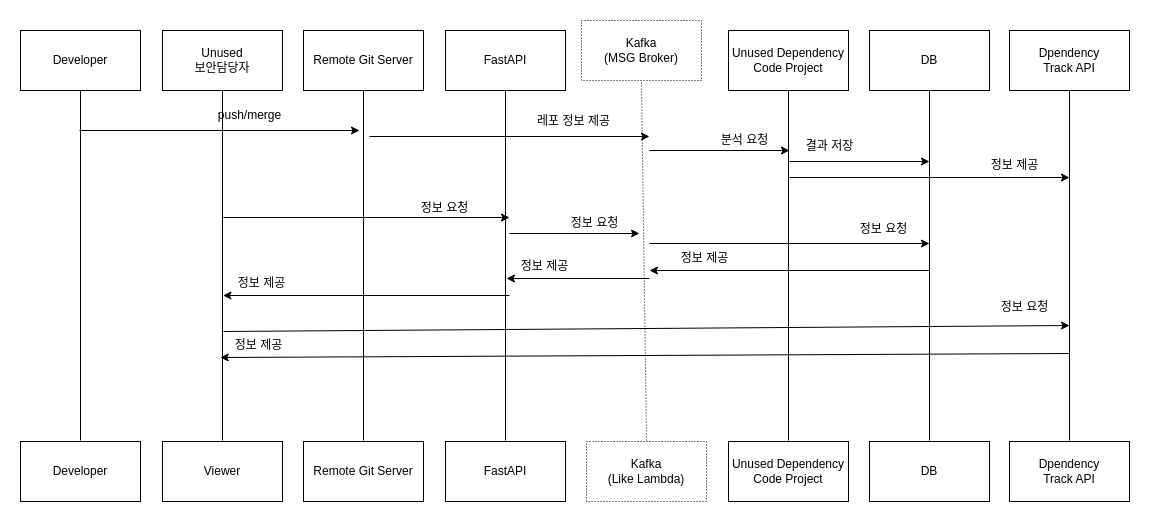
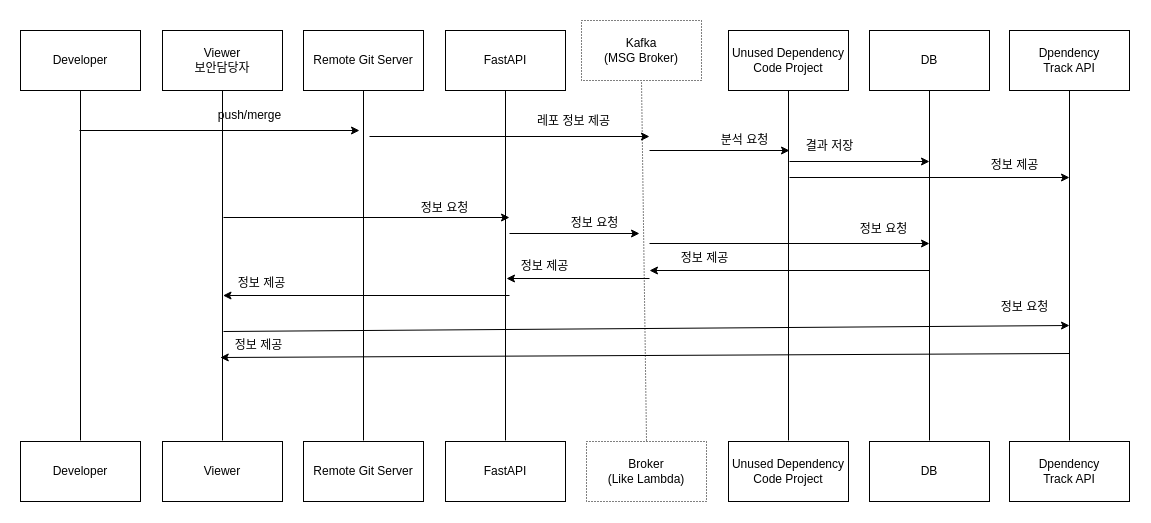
  <mxCell id="0" />
  <mxCell id="1" parent="0" />
  <mxCell id="2" value="Kafka&lt;br&gt;(MSG Broker)" style="rounded=0;whiteSpace=wrap;html=1;dashed=1;dashPattern=1 2;" parent="1" vertex="1"><mxGeometry x="581" y="20" width="120" height="60" as="geometry" /></mxCell>
  <mxCell id="3" value="FastAPI" style="rounded=0;whiteSpace=wrap;html=1;" parent="1" vertex="1"><mxGeometry x="445" y="30" width="120" height="60" as="geometry" /></mxCell>
  <mxCell id="4" value="DB" style="rounded=0;whiteSpace=wrap;html=1;" parent="1" vertex="1"><mxGeometry x="869" y="30" width="120" height="60" as="geometry" /></mxCell>
  <mxCell id="5" value="Unused Dependency Code Project" style="rounded=0;whiteSpace=wrap;html=1;" parent="1" vertex="1"><mxGeometry x="728" y="30" width="120" height="60" as="geometry" /></mxCell>
  <mxCell id="6" value="Developer" style="rounded=0;whiteSpace=wrap;html=1;" parent="1" vertex="1"><mxGeometry x="20" y="30" width="120" height="60" as="geometry" /></mxCell>
- <mxCell id="7" value="Unused&lt;br&gt;보안담당자" style="rounded=0;whiteSpace=wrap;html=1;" parent="1" vertex="1"><mxGeometry x="162" y="30" width="120" height="60" as="geometry" /></mxCell>
+ <mxCell id="7" value="Viewer&lt;br&gt;보안담당자" style="rounded=0;whiteSpace=wrap;html=1;" parent="1" vertex="1"><mxGeometry x="162" y="30" width="120" height="60" as="geometry" /></mxCell>
  <mxCell id="8" value="Remote Git Server" style="rounded=0;whiteSpace=wrap;html=1;" parent="1" vertex="1"><mxGeometry x="303" y="30" width="120" height="60" as="geometry" /></mxCell>
  <mxCell id="9" value="" style="endArrow=none;html=1;rounded=0;entryX=0.5;entryY=1;entryDx=0;entryDy=0;" parent="1" target="3" edge="1"><mxGeometry width="50" height="50" relative="1" as="geometry"><mxPoint x="505" y="440" as="sourcePoint" /><mxPoint x="549" y="240" as="targetPoint" /></mxGeometry></mxCell>
  <mxCell id="10" value="" style="endArrow=none;html=1;rounded=0;entryX=0.5;entryY=1;entryDx=0;entryDy=0;exitX=0.5;exitY=0;exitDx=0;exitDy=0;" parent="1" target="6" edge="1"><mxGeometry width="50" height="50" relative="1" as="geometry"><mxPoint x="80" y="440" as="sourcePoint" /><mxPoint x="89" y="90" as="targetPoint" /></mxGeometry></mxCell>
  <mxCell id="11" value="" style="endArrow=none;html=1;rounded=0;entryX=0.5;entryY=1;entryDx=0;entryDy=0;exitX=0.5;exitY=0;exitDx=0;exitDy=0;" parent="1" target="7" edge="1"><mxGeometry width="50" height="50" relative="1" as="geometry"><mxPoint x="222" y="440" as="sourcePoint" /><mxPoint x="239" y="90" as="targetPoint" /></mxGeometry></mxCell>
  <mxCell id="12" value="" style="endArrow=none;html=1;rounded=0;entryX=0.5;entryY=1;entryDx=0;entryDy=0;exitX=0.5;exitY=0;exitDx=0;exitDy=0;" parent="1" target="8" edge="1"><mxGeometry width="50" height="50" relative="1" as="geometry"><mxPoint x="363" y="440" as="sourcePoint" /><mxPoint x="349" y="90" as="targetPoint" /></mxGeometry></mxCell>
  <mxCell id="13" value="" style="endArrow=none;html=1;rounded=0;entryX=0.5;entryY=1;entryDx=0;entryDy=0;exitX=0.5;exitY=0;exitDx=0;exitDy=0;dashed=1;dashPattern=1 2;" parent="1" target="2" edge="1"><mxGeometry width="50" height="50" relative="1" as="geometry"><mxPoint x="646" y="440" as="sourcePoint" /><mxPoint x="659" y="90" as="targetPoint" /></mxGeometry></mxCell>
  <mxCell id="14" value="" style="endArrow=none;html=1;rounded=0;entryX=0.5;entryY=1;entryDx=0;entryDy=0;exitX=0.5;exitY=0;exitDx=0;exitDy=0;" parent="1" target="5" edge="1"><mxGeometry width="50" height="50" relative="1" as="geometry"><mxPoint x="788" y="440" as="sourcePoint" /><mxPoint x="799" y="90" as="targetPoint" /></mxGeometry></mxCell>
  <mxCell id="15" value="" style="endArrow=none;html=1;rounded=0;entryX=0.5;entryY=1;entryDx=0;entryDy=0;exitX=0.5;exitY=0;exitDx=0;exitDy=0;" parent="1" target="4" edge="1"><mxGeometry width="50" height="50" relative="1" as="geometry"><mxPoint x="929" y="440" as="sourcePoint" /><mxPoint x="939" y="90" as="targetPoint" /></mxGeometry></mxCell>
  <mxCell id="16" value="" style="endArrow=classic;html=1;rounded=0;" parent="1" edge="1"><mxGeometry width="50" height="50" relative="1" as="geometry"><mxPoint x="79" y="130" as="sourcePoint" /><mxPoint x="359" y="130" as="targetPoint" /></mxGeometry></mxCell>
  <mxCell id="17" value="push/merge" style="text;html=1;align=center;verticalAlign=middle;resizable=0;points=[];autosize=1;strokeColor=none;fillColor=none;" parent="1" vertex="1"><mxGeometry x="204" y="100" width="90" height="30" as="geometry" /></mxCell>
  <mxCell id="18" value="레포 정보 제공" style="text;html=1;align=center;verticalAlign=middle;resizable=0;points=[];autosize=1;strokeColor=none;fillColor=none;" parent="1" vertex="1"><mxGeometry x="523" y="106" width="100" height="30" as="geometry" /></mxCell>
  <mxCell id="19" value="" style="endArrow=classic;html=1;rounded=0;" parent="1" edge="1"><mxGeometry width="50" height="50" relative="1" as="geometry"><mxPoint x="369" y="136" as="sourcePoint" /><mxPoint x="649" y="136" as="targetPoint" /></mxGeometry></mxCell>
  <mxCell id="20" value="" style="endArrow=classic;html=1;rounded=0;" parent="1" edge="1"><mxGeometry width="50" height="50" relative="1" as="geometry"><mxPoint x="649" y="150" as="sourcePoint" /><mxPoint x="789" y="150" as="targetPoint" /></mxGeometry></mxCell>
  <mxCell id="21" value="분석 요청" style="text;html=1;align=center;verticalAlign=middle;resizable=0;points=[];autosize=1;strokeColor=none;fillColor=none;" parent="1" vertex="1"><mxGeometry x="709" y="125" width="70" height="30" as="geometry" /></mxCell>
- <mxCell id="22" value="Kafka&lt;br&gt;(Like Lambda)" style="rounded=0;whiteSpace=wrap;html=1;dashed=1;dashPattern=1 2;" parent="1" vertex="1"><mxGeometry x="586" y="441" width="120" height="60" as="geometry" /></mxCell>
+ <mxCell id="22" value="Broker&lt;br&gt;(Like Lambda)" style="rounded=0;whiteSpace=wrap;html=1;dashed=1;dashPattern=1 2;" parent="1" vertex="1"><mxGeometry x="586" y="441" width="120" height="60" as="geometry" /></mxCell>
  <mxCell id="23" value="DB" style="rounded=0;whiteSpace=wrap;html=1;" parent="1" vertex="1"><mxGeometry x="869" y="441" width="120" height="60" as="geometry" /></mxCell>
  <mxCell id="24" value="Unused Dependency Code Project" style="rounded=0;whiteSpace=wrap;html=1;" parent="1" vertex="1"><mxGeometry x="728" y="441" width="120" height="60" as="geometry" /></mxCell>
  <mxCell id="25" value="Developer" style="rounded=0;whiteSpace=wrap;html=1;" parent="1" vertex="1"><mxGeometry x="20" y="441" width="120" height="60" as="geometry" /></mxCell>
  <mxCell id="26" value="Viewer" style="rounded=0;whiteSpace=wrap;html=1;" parent="1" vertex="1"><mxGeometry x="162" y="441" width="120" height="60" as="geometry" /></mxCell>
  <mxCell id="27" value="Remote Git Server" style="rounded=0;whiteSpace=wrap;html=1;" parent="1" vertex="1"><mxGeometry x="303" y="441" width="120" height="60" as="geometry" /></mxCell>
  <mxCell id="28" value="FastAPI" style="rounded=0;whiteSpace=wrap;html=1;" parent="1" vertex="1"><mxGeometry x="445" y="441" width="120" height="60" as="geometry" /></mxCell>
  <mxCell id="29" value="" style="endArrow=classic;html=1;rounded=0;" parent="1" edge="1"><mxGeometry width="50" height="50" relative="1" as="geometry"><mxPoint x="789" y="161" as="sourcePoint" /><mxPoint x="929" y="161" as="targetPoint" /></mxGeometry></mxCell>
  <mxCell id="30" value="결과 저장" style="text;html=1;align=center;verticalAlign=middle;resizable=0;points=[];autosize=1;strokeColor=none;fillColor=none;" parent="1" vertex="1"><mxGeometry x="794" y="131" width="70" height="30" as="geometry" /></mxCell>
  <mxCell id="31" value="Dpendency&lt;br&gt;Track API" style="rounded=0;whiteSpace=wrap;html=1;" parent="1" vertex="1"><mxGeometry x="1009" y="30" width="120" height="60" as="geometry" /></mxCell>
  <mxCell id="32" value="Dpendency&lt;br&gt;Track API" style="rounded=0;whiteSpace=wrap;html=1;" parent="1" vertex="1"><mxGeometry x="1009" y="441" width="120" height="60" as="geometry" /></mxCell>
  <mxCell id="33" value="" style="endArrow=none;html=1;rounded=0;entryX=0.5;entryY=1;entryDx=0;entryDy=0;exitX=0.5;exitY=0;exitDx=0;exitDy=0;" parent="1" target="31" edge="1"><mxGeometry width="50" height="50" relative="1" as="geometry"><mxPoint x="1069" y="440" as="sourcePoint" /><mxPoint x="1079" y="90" as="targetPoint" /></mxGeometry></mxCell>
  <mxCell id="34" value="" style="endArrow=classic;html=1;rounded=0;" parent="1" edge="1"><mxGeometry width="50" height="50" relative="1" as="geometry"><mxPoint x="223" y="217" as="sourcePoint" /><mxPoint x="509" y="217" as="targetPoint" /></mxGeometry></mxCell>
  <mxCell id="35" value="" style="endArrow=classic;html=1;rounded=0;" parent="1" edge="1"><mxGeometry width="50" height="50" relative="1" as="geometry"><mxPoint x="789" y="177" as="sourcePoint" /><mxPoint x="1069" y="177" as="targetPoint" /></mxGeometry></mxCell>
  <mxCell id="36" value="정보 제공" style="text;html=1;align=center;verticalAlign=middle;resizable=0;points=[];autosize=1;strokeColor=none;fillColor=none;" parent="1" vertex="1"><mxGeometry x="979" y="149.94" width="70" height="30" as="geometry" /></mxCell>
  <mxCell id="37" value="정보 요청" style="text;html=1;align=center;verticalAlign=middle;resizable=0;points=[];autosize=1;strokeColor=none;fillColor=none;" parent="1" vertex="1"><mxGeometry x="409" y="193" width="70" height="30" as="geometry" /></mxCell>
  <mxCell id="38" value="정보 요청" style="text;html=1;align=center;verticalAlign=middle;resizable=0;points=[];autosize=1;strokeColor=none;fillColor=none;" parent="1" vertex="1"><mxGeometry x="559" y="208" width="70" height="30" as="geometry" /></mxCell>
  <mxCell id="39" value="" style="endArrow=classic;html=1;rounded=0;" parent="1" edge="1"><mxGeometry width="50" height="50" relative="1" as="geometry"><mxPoint x="509" y="233" as="sourcePoint" /><mxPoint x="639" y="233" as="targetPoint" /></mxGeometry></mxCell>
  <mxCell id="40" value="" style="endArrow=classic;html=1;rounded=0;" parent="1" edge="1"><mxGeometry width="50" height="50" relative="1" as="geometry"><mxPoint x="649" y="243" as="sourcePoint" /><mxPoint x="929" y="243" as="targetPoint" /></mxGeometry></mxCell>
  <mxCell id="41" value="정보 요청" style="text;html=1;align=center;verticalAlign=middle;resizable=0;points=[];autosize=1;strokeColor=none;fillColor=none;" parent="1" vertex="1"><mxGeometry x="848" y="213.94" width="70" height="30" as="geometry" /></mxCell>
  <mxCell id="42" value="" style="endArrow=classic;html=1;rounded=0;" parent="1" edge="1"><mxGeometry width="50" height="50" relative="1" as="geometry"><mxPoint x="929" y="270" as="sourcePoint" /><mxPoint x="649" y="270" as="targetPoint" /></mxGeometry></mxCell>
  <mxCell id="43" value="정보 제공" style="text;html=1;align=center;verticalAlign=middle;resizable=0;points=[];autosize=1;strokeColor=none;fillColor=none;" parent="1" vertex="1"><mxGeometry x="669" y="243" width="70" height="30" as="geometry" /></mxCell>
  <mxCell id="44" value="" style="endArrow=classic;html=1;rounded=0;" parent="1" edge="1"><mxGeometry width="50" height="50" relative="1" as="geometry"><mxPoint x="649" y="278" as="sourcePoint" /><mxPoint x="506" y="278" as="targetPoint" /></mxGeometry></mxCell>
  <mxCell id="45" value="정보 제공" style="text;html=1;align=center;verticalAlign=middle;resizable=0;points=[];autosize=1;strokeColor=none;fillColor=none;" parent="1" vertex="1"><mxGeometry x="509" y="251" width="70" height="30" as="geometry" /></mxCell>
  <mxCell id="46" value="정보 요청" style="text;html=1;align=center;verticalAlign=middle;resizable=0;points=[];autosize=1;strokeColor=none;fillColor=none;" parent="1" vertex="1"><mxGeometry x="989" y="292" width="70" height="30" as="geometry" /></mxCell>
  <mxCell id="47" value="" style="endArrow=classic;html=1;rounded=0;" parent="1" edge="1"><mxGeometry width="50" height="50" relative="1" as="geometry"><mxPoint x="223" y="331" as="sourcePoint" /><mxPoint x="1069" y="325" as="targetPoint" /></mxGeometry></mxCell>
  <mxCell id="48" value="" style="endArrow=classic;html=1;rounded=0;" parent="1" edge="1"><mxGeometry width="50" height="50" relative="1" as="geometry"><mxPoint x="509" y="295" as="sourcePoint" /><mxPoint x="222.5" y="295" as="targetPoint" /></mxGeometry></mxCell>
  <mxCell id="49" value="정보 제공" style="text;html=1;align=center;verticalAlign=middle;resizable=0;points=[];autosize=1;strokeColor=none;fillColor=none;" parent="1" vertex="1"><mxGeometry x="225.5" y="268" width="70" height="30" as="geometry" /></mxCell>
  <mxCell id="50" value="" style="endArrow=classic;html=1;rounded=0;" parent="1" edge="1"><mxGeometry width="50" height="50" relative="1" as="geometry"><mxPoint x="1069" y="353" as="sourcePoint" /><mxPoint x="219.75" y="357" as="targetPoint" /></mxGeometry></mxCell>
  <mxCell id="51" value="정보 제공" style="text;html=1;align=center;verticalAlign=middle;resizable=0;points=[];autosize=1;strokeColor=none;fillColor=none;" parent="1" vertex="1"><mxGeometry x="222.75" y="330" width="70" height="30" as="geometry" /></mxCell>
